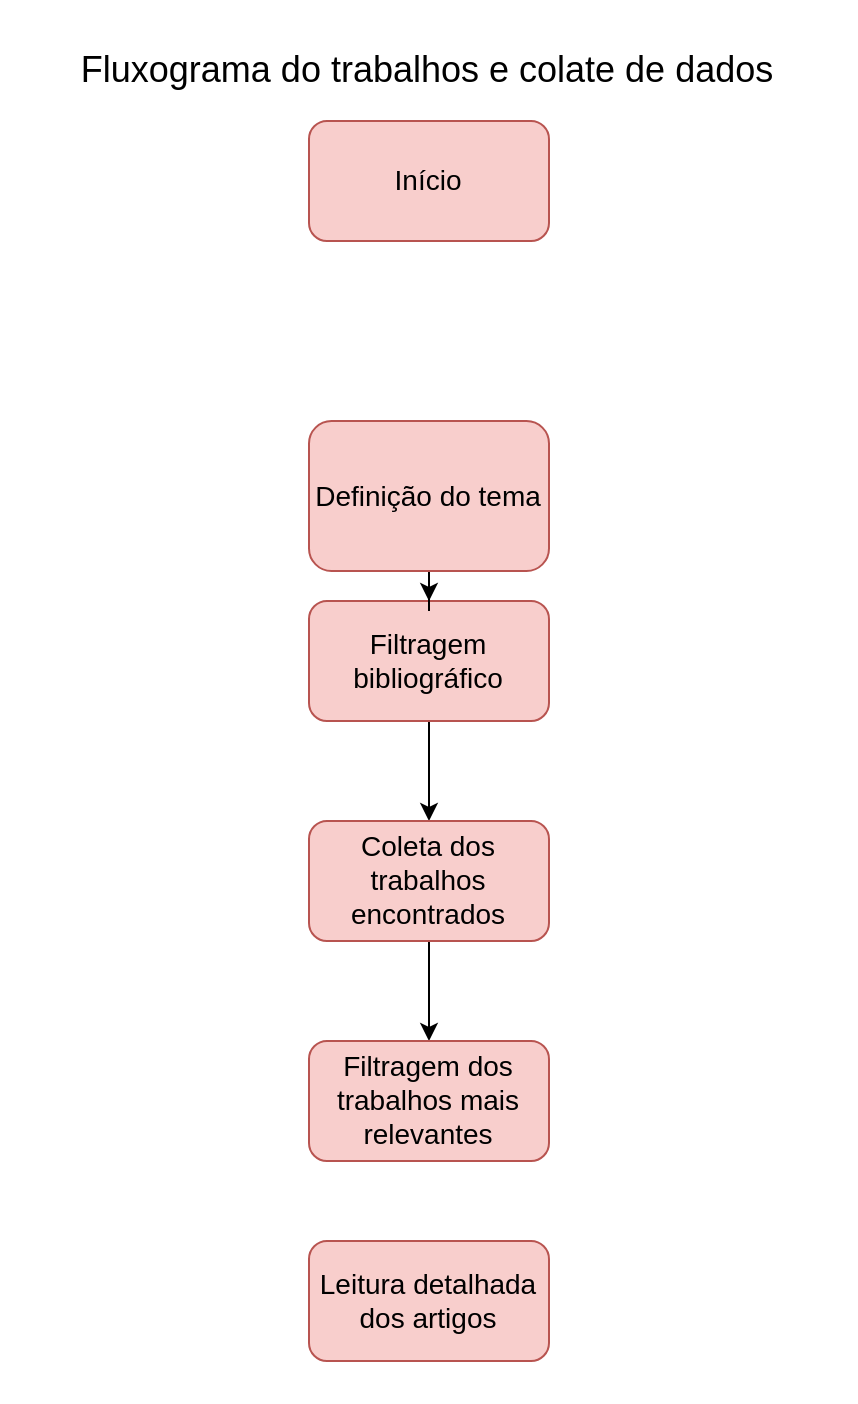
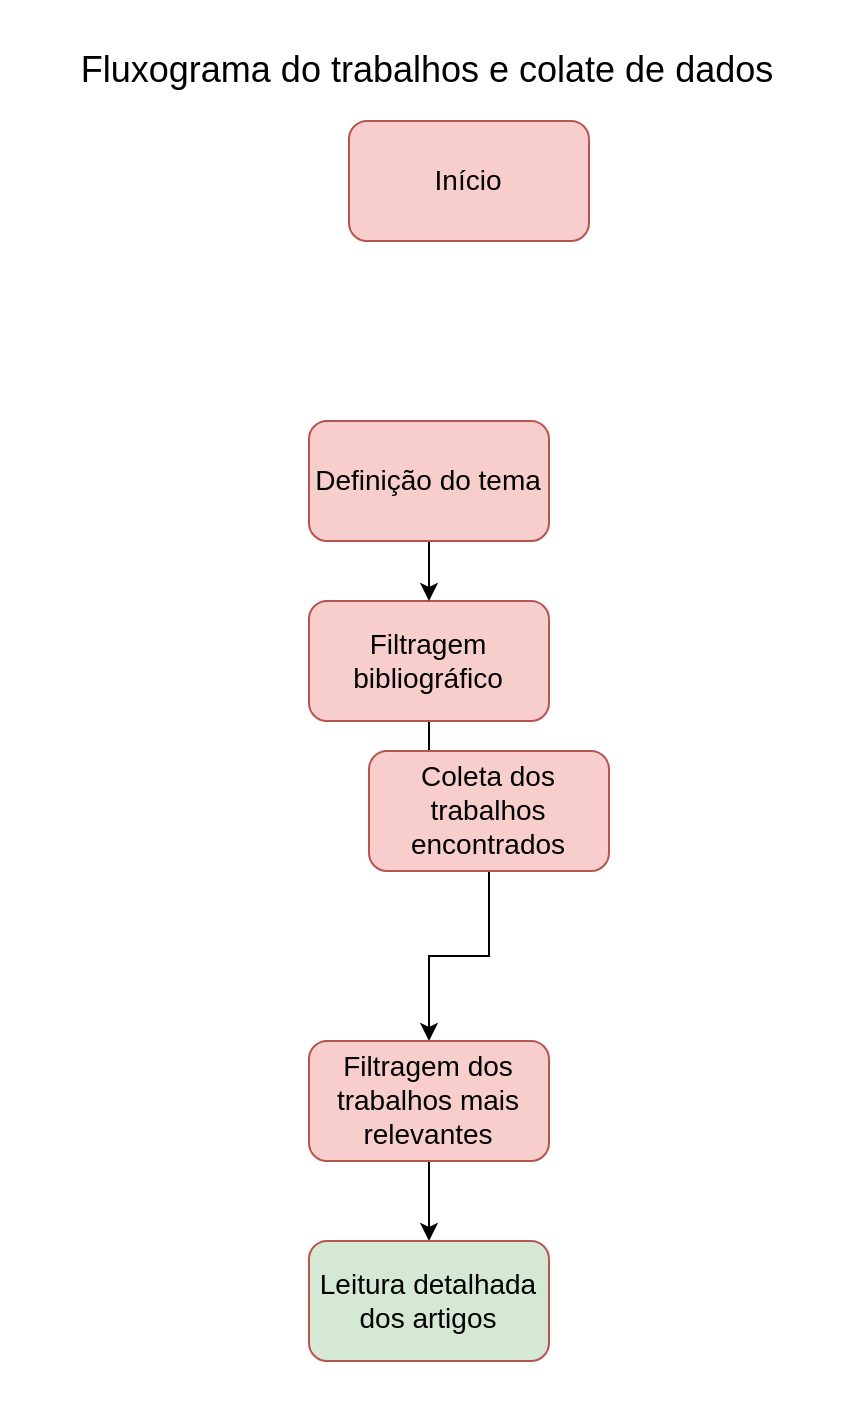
  <mxCell id="0" />
  <mxCell id="1" parent="0" />
  <mxCell id="2" value="" style="edgeStyle=orthogonalEdgeStyle;rounded=0;orthogonalLoop=1;jettySize=auto;html=1;" edge="1" parent="1" source="3" target="5"><mxGeometry relative="1" as="geometry" /></mxCell>
  <mxCell id="3" value="&lt;font style=&quot;font-size: 14px;&quot;&gt;Filtragem bibliográfico&lt;/font&gt;" style="rounded=1;whiteSpace=wrap;html=1;fillColor=#f8cecc;strokeColor=#b85450;" vertex="1" parent="1"><mxGeometry x="154" y="300" width="120" height="60" as="geometry" /></mxCell>
  <mxCell id="4" value="" style="edgeStyle=orthogonalEdgeStyle;rounded=0;orthogonalLoop=1;jettySize=auto;html=1;" edge="1" parent="1" source="5" target="7"><mxGeometry relative="1" as="geometry" /></mxCell>
- <mxCell id="5" value="&lt;font style=&quot;font-size: 14px;&quot;&gt;Coleta dos trabalhos encontrados&lt;/font&gt;" style="rounded=1;whiteSpace=wrap;html=1;fillColor=#f8cecc;strokeColor=#b85450;" vertex="1" parent="1"><mxGeometry x="154" y="410" width="120" height="60" as="geometry" /></mxCell>
+ <mxCell id="5" value="&lt;font style=&quot;font-size: 14px;&quot;&gt;Coleta dos trabalhos encontrados&lt;/font&gt;" style="rounded=1;whiteSpace=wrap;html=1;fillColor=#f8cecc;strokeColor=#b85450;" vertex="1" parent="1"><mxGeometry x="184" y="375" width="120" height="60" as="geometry" /></mxCell>
+ <mxCell id="6" value="" style="edgeStyle=orthogonalEdgeStyle;rounded=0;orthogonalLoop=1;jettySize=auto;html=1;" edge="1" parent="1" source="7" target="8"><mxGeometry relative="1" as="geometry" /></mxCell>
  <mxCell id="7" value="&lt;font style=&quot;font-size: 14px;&quot;&gt;Filtragem dos trabalhos mais relevantes&lt;/font&gt;" style="rounded=1;whiteSpace=wrap;html=1;fillColor=#f8cecc;strokeColor=#b85450;" vertex="1" parent="1"><mxGeometry x="154" y="520" width="120" height="60" as="geometry" /></mxCell>
- <mxCell id="8" value="&lt;span style=&quot;font-size: 14px;&quot;&gt;Leitura detalhada dos artigos&lt;/span&gt;" style="rounded=1;whiteSpace=wrap;html=1;fillColor=#f8cecc;strokeColor=#b85450;" vertex="1" parent="1"><mxGeometry x="154" y="620" width="120" height="60" as="geometry" /></mxCell>
+ <mxCell id="8" value="&lt;span style=&quot;font-size: 14px;&quot;&gt;Leitura detalhada dos artigos&lt;/span&gt;" style="rounded=1;whiteSpace=wrap;html=1;fillColor=#d5e8d4;strokeColor=#b85450;" vertex="1" parent="1"><mxGeometry x="154" y="620" width="120" height="60" as="geometry" /></mxCell>
  <mxCell id="9" value="&lt;font style=&quot;font-size: 18px;&quot;&gt;Fluxograma do trabalhos e colate de dados&lt;/font&gt;" style="text;html=1;align=center;verticalAlign=middle;whiteSpace=wrap;rounded=0;" vertex="1" parent="1"><mxGeometry x="20" y="20" width="387" height="30" as="geometry" /></mxCell>
  <mxCell id="10" value="" style="edgeStyle=orthogonalEdgeStyle;rounded=0;orthogonalLoop=1;jettySize=auto;html=1;" edge="1" parent="1" source="11" target="3"><mxGeometry relative="1" as="geometry" /></mxCell>
- <mxCell id="11" value="&lt;font style=&quot;font-size: 14px;&quot;&gt;Definição do tema&lt;/font&gt;" style="rounded=1;whiteSpace=wrap;html=1;fillColor=#f8cecc;strokeColor=#b85450;" vertex="1" parent="1"><mxGeometry x="154" y="210" width="120" height="75" as="geometry" /></mxCell>
- <mxCell id="12" value="&lt;font style=&quot;font-size: 14px;&quot;&gt;Início&lt;/font&gt;" style="rounded=1;whiteSpace=wrap;html=1;fillColor=#f8cecc;strokeColor=#b85450;" vertex="1" parent="1"><mxGeometry x="154" y="60" width="120" height="60" as="geometry" /></mxCell>
+ <mxCell id="11" value="&lt;font style=&quot;font-size: 14px;&quot;&gt;Definição do tema&lt;/font&gt;" style="rounded=1;whiteSpace=wrap;html=1;fillColor=#f8cecc;strokeColor=#b85450;" vertex="1" parent="1"><mxGeometry x="154" y="210" width="120" height="60" as="geometry" /></mxCell>
+ <mxCell id="12" value="&lt;font style=&quot;font-size: 14px;&quot;&gt;Início&lt;/font&gt;" style="rounded=1;whiteSpace=wrap;html=1;fillColor=#f8cecc;strokeColor=#b85450;" vertex="1" parent="1"><mxGeometry x="174" y="60" width="120" height="60" as="geometry" /></mxCell>
